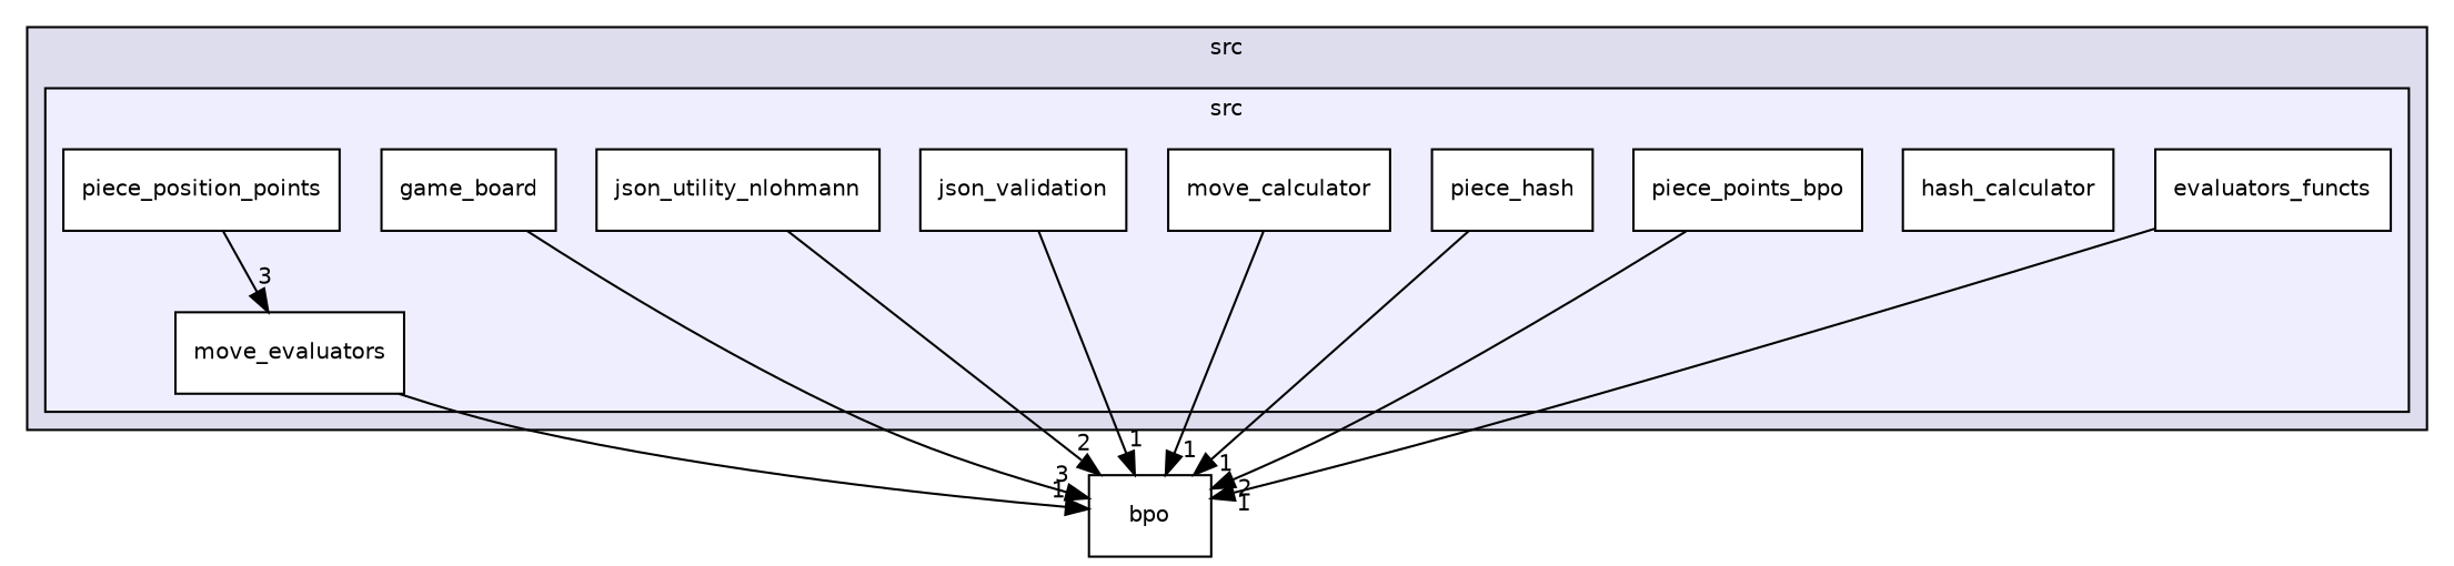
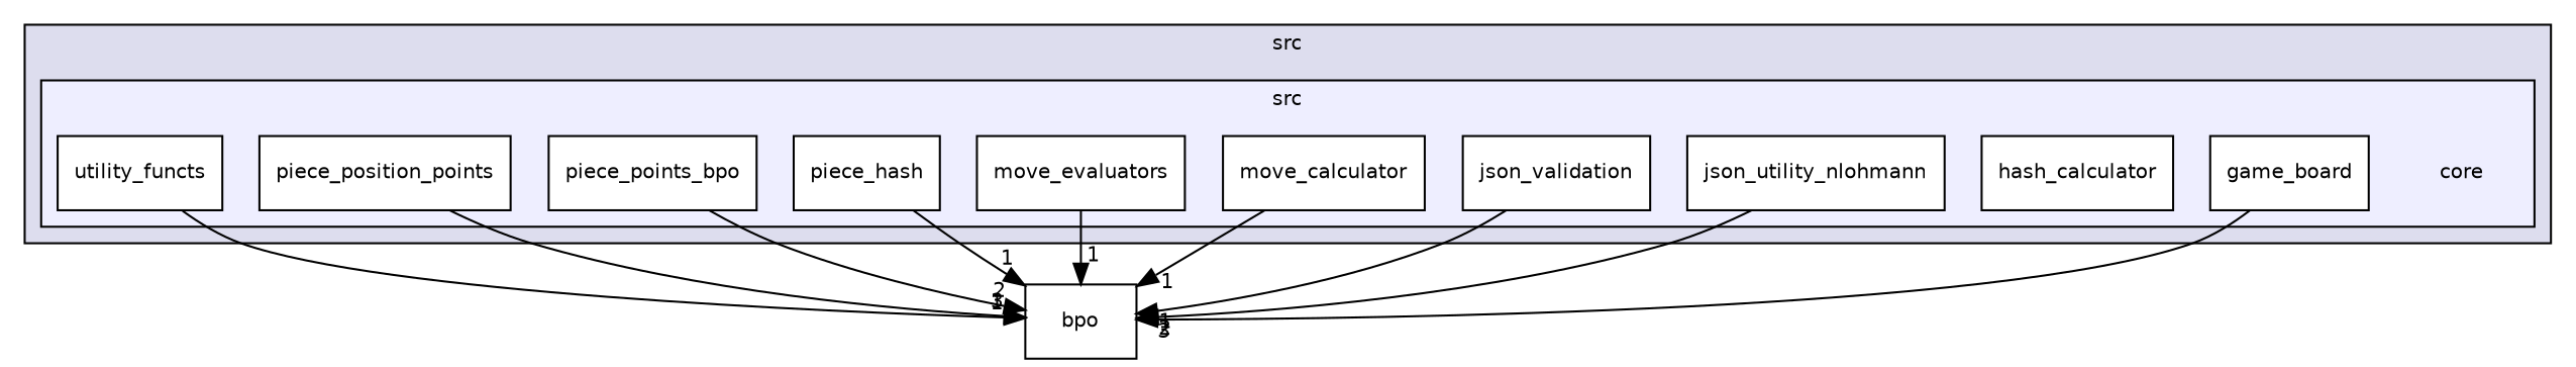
  digraph {
    compound=true
    node [fontname=Helvetica fontsize=10 shape=box fillcolor=white style=filled]
    edge [headlabel=1 labeldistance=1.5 labelfontname=Helvetica labelfontsize=10]
+   n1 [label=core shape=plaintext fillcolor="" style=""]
    n2 [label=game_board]
    n3 [label=hash_calculator]
    n4 [label=json_utility_nlohmann]
    n5 [label=json_validation]
    n6 [label=move_calculator]
    n7 [label=move_evaluators]
    n8 [label=piece_hash]
    n9 [label=piece_points_bpo]
    n10 [label=piece_position_points]
-   n11 [label=evaluators_functs]
+   n11 [label=utility_functs]
    n12 [label=bpo fillcolor="" style=""]
    subgraph cluster_1 {
      bgcolor="#ddddee"
      fontname=Helvetica
      fontsize=10
      label=src
      pencolor=black
      subgraph cluster_2 {
        bgcolor="#eeeeff"
        fontname=Helvetica
        fontsize=10
        label=src
        pencolor=black
+       n1
        n2
        n3
        n4
        n5
        n6
        n7
        n8
        n9
        n10
        n11
      }
    }
    n2 -> n12 [headlabel=3]
    n4 -> n12 [headlabel=2]
    n5 -> n12
    n6 -> n12
    n7 -> n12
    n8 -> n12
    n9 -> n12 [headlabel=2]
-   n10 -> n7 [headlabel=3]
+   n10 -> n12 [headlabel=3]
    n11 -> n12
  }
